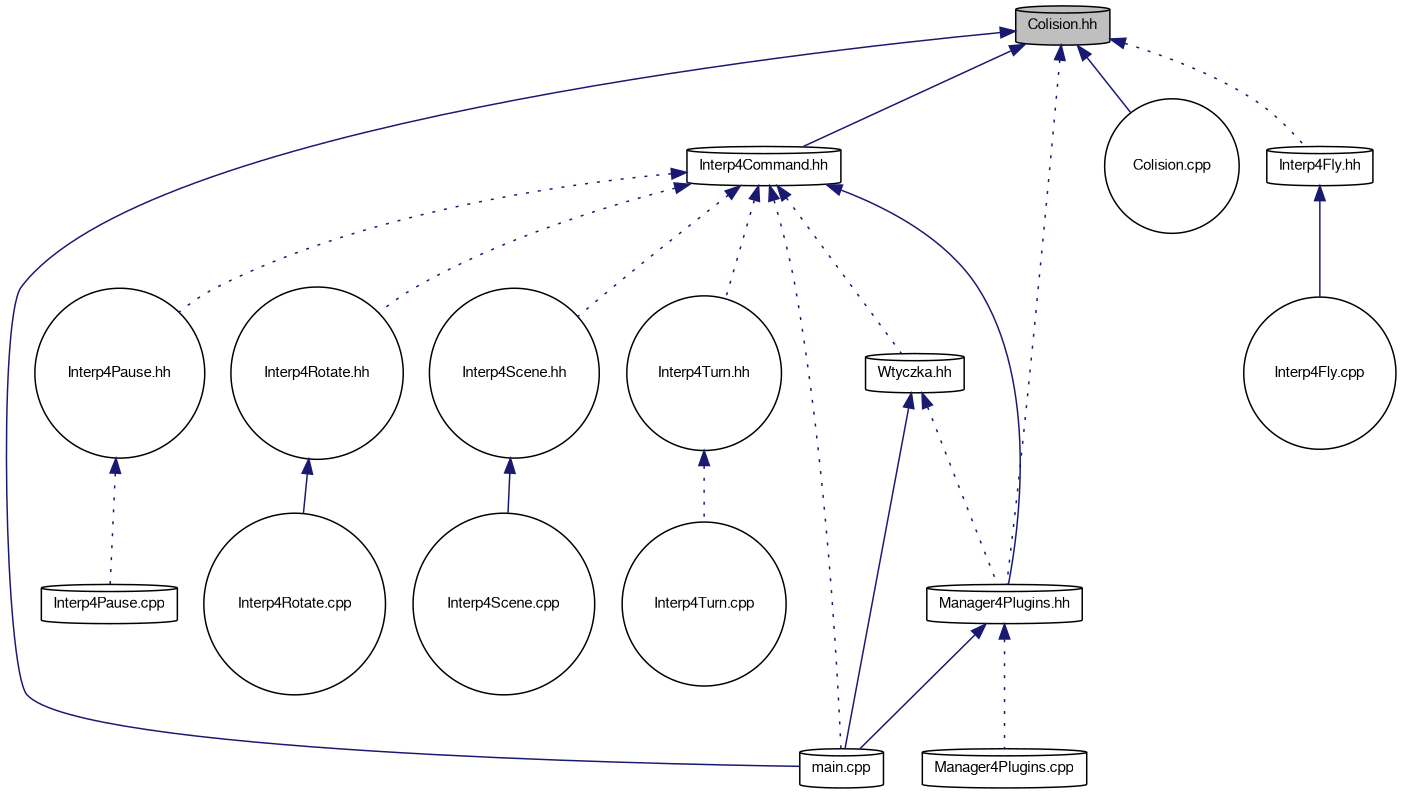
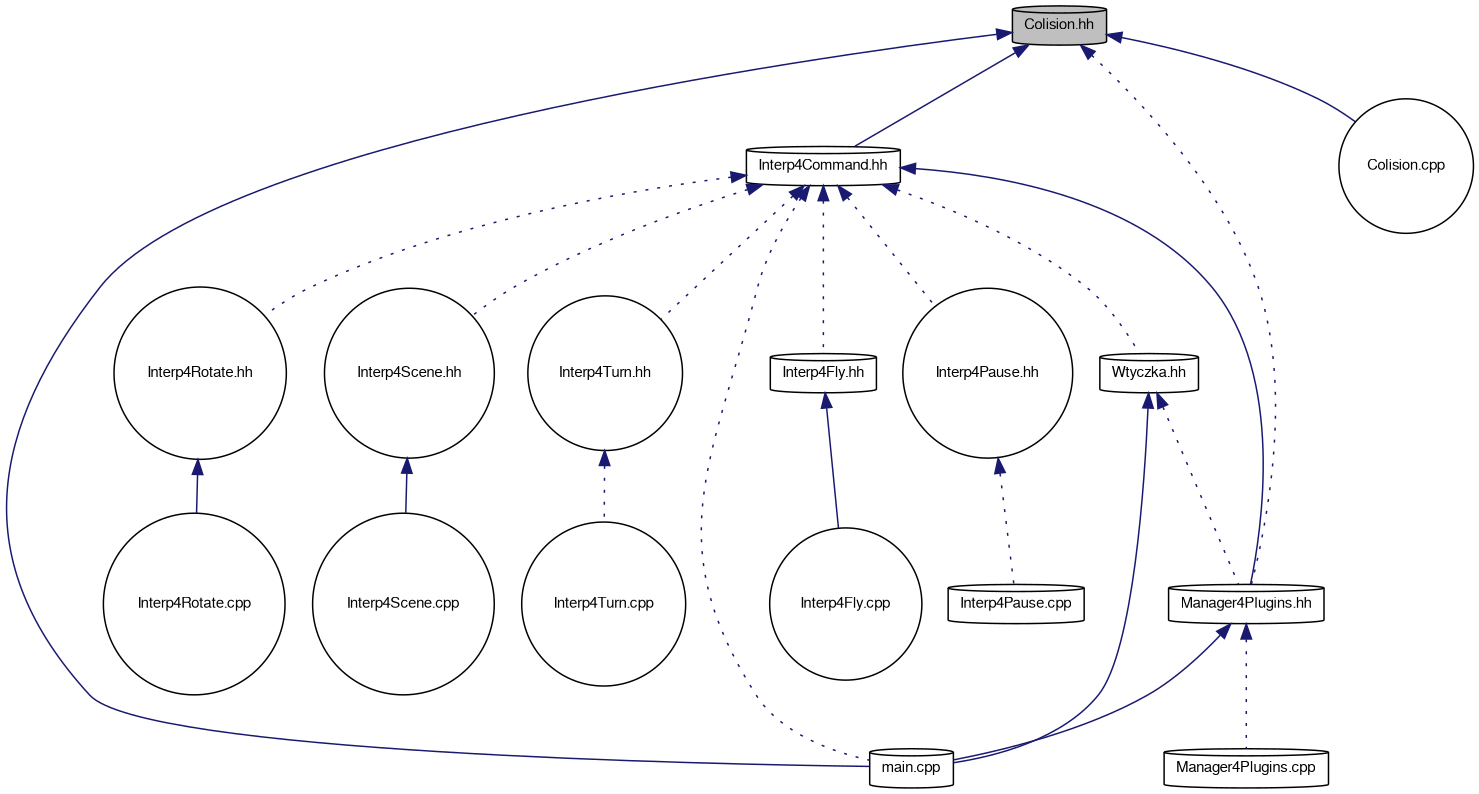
  digraph {
    node [color=black fillcolor=white fontname=FreeSans fontsize=10 shape=circle style=filled]
    edge [color=midnightblue dir=back fontname=FreeSans fontsize=10 labelfontname=FreeSans labelfontsize=10 style=dotted]
    n1 [fillcolor=grey75 fontcolor=black height=0.2 label="Colision.hh" shape=cylinder width=0.4]
    n2 [height=0.2 label="Interp4Command.hh" shape=cylinder width=0.4]
    n3 [height=0.2 label="Manager4Plugins.hh" shape=cylinder width=0.4]
    n4 [height=0.2 label="main.cpp" shape=cylinder width=0.4]
    n5 [height=0.2 label="Colision.cpp" width=0.4]
    n6 [height=0.2 label="Wtyczka.hh" shape=cylinder width=0.4]
    n7 [height=0.2 label="Interp4Fly.hh" shape=cylinder width=0.4]
    n8 [height=0.2 label="Interp4Pause.hh" width=0.4]
    n9 [height=0.2 label="Interp4Rotate.hh" width=0.4]
    n10 [height=0.2 label="Interp4Scene.hh" width=0.4]
    n11 [height=0.2 label="Interp4Turn.hh" width=0.4]
    n12 [height=0.2 label="Manager4Plugins.cpp" shape=cylinder width=0.4]
    n13 [height=0.2 label="Interp4Fly.cpp" width=0.4]
    n14 [height=0.2 label="Interp4Pause.cpp" shape=cylinder width=0.4]
    n15 [height=0.2 label="Interp4Rotate.cpp" width=0.4]
    n16 [height=0.2 label="Interp4Scene.cpp" width=0.4]
    n17 [height=0.2 label="Interp4Turn.cpp" width=0.4]
    n1 -> n2 [style=solid]
    n1 -> n3
    n1 -> n4 [style=solid]
    n1 -> n5 [style=solid]
    n2 -> n3 [style=solid]
    n2 -> n4
    n2 -> n6
-   n1 -> n7
+   n2 -> n7
    n2 -> n8
    n2 -> n9
    n2 -> n10
    n2 -> n11
    n3 -> n4 [style=solid]
    n3 -> n12
    n6 -> n3
    n6 -> n4 [style=solid]
    n7 -> n13 [style=solid]
    n8 -> n14
    n9 -> n15 [style=solid]
    n10 -> n16 [style=solid]
    n11 -> n17
  }
